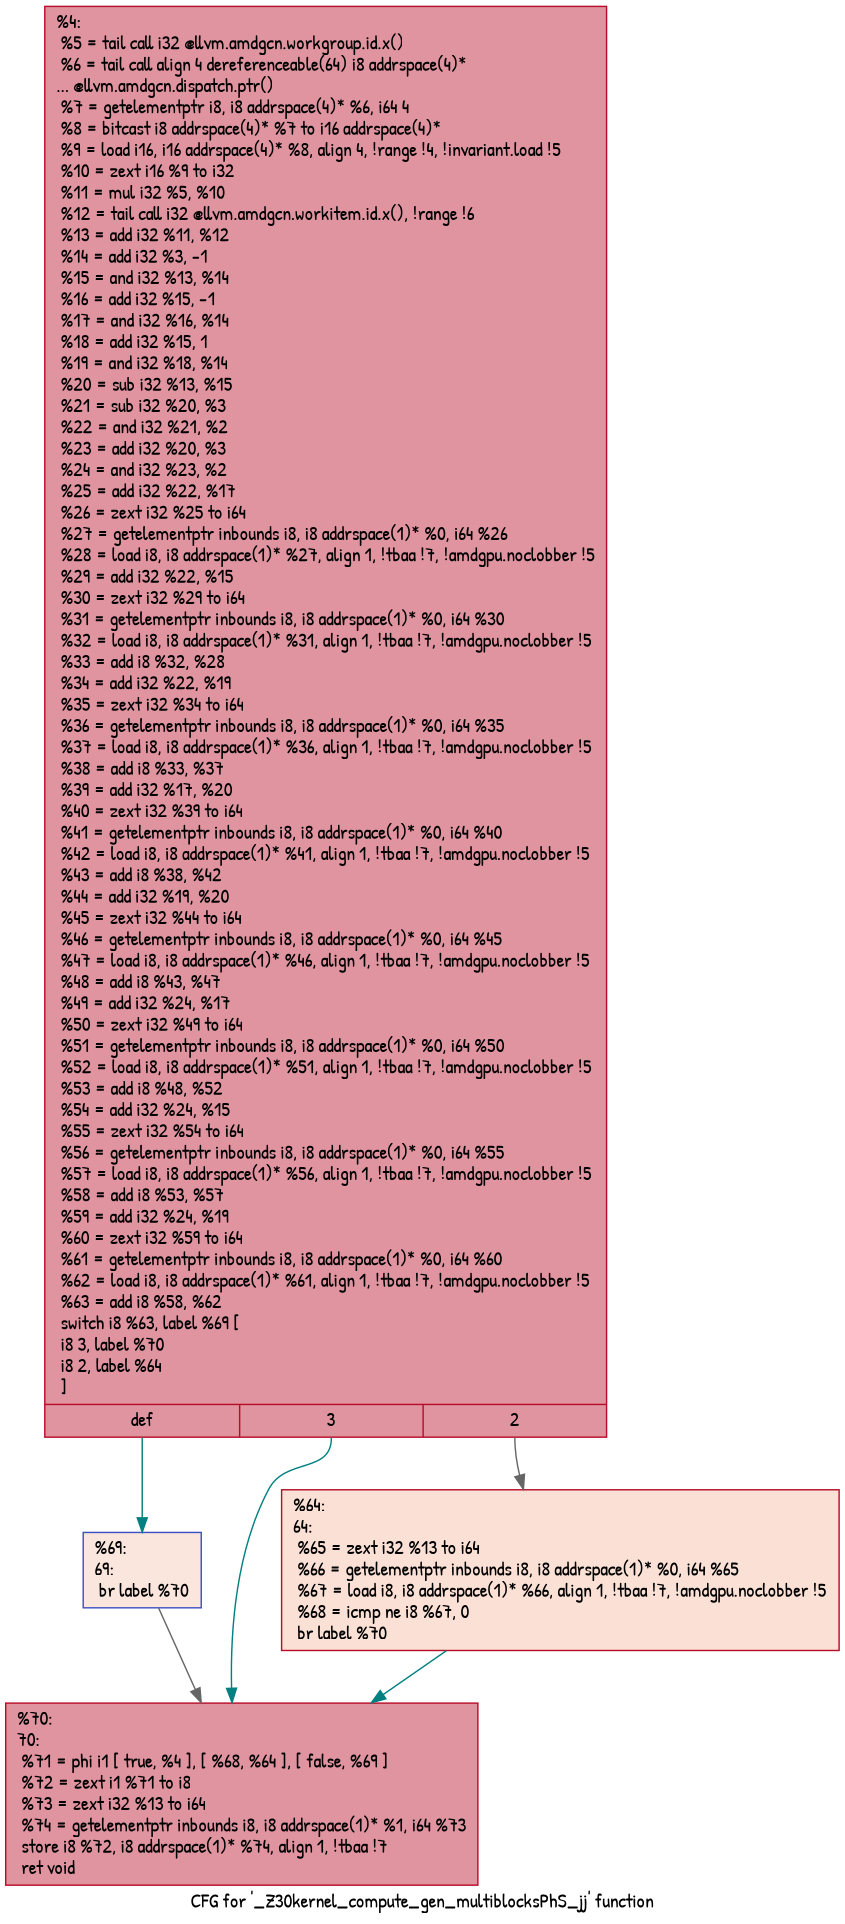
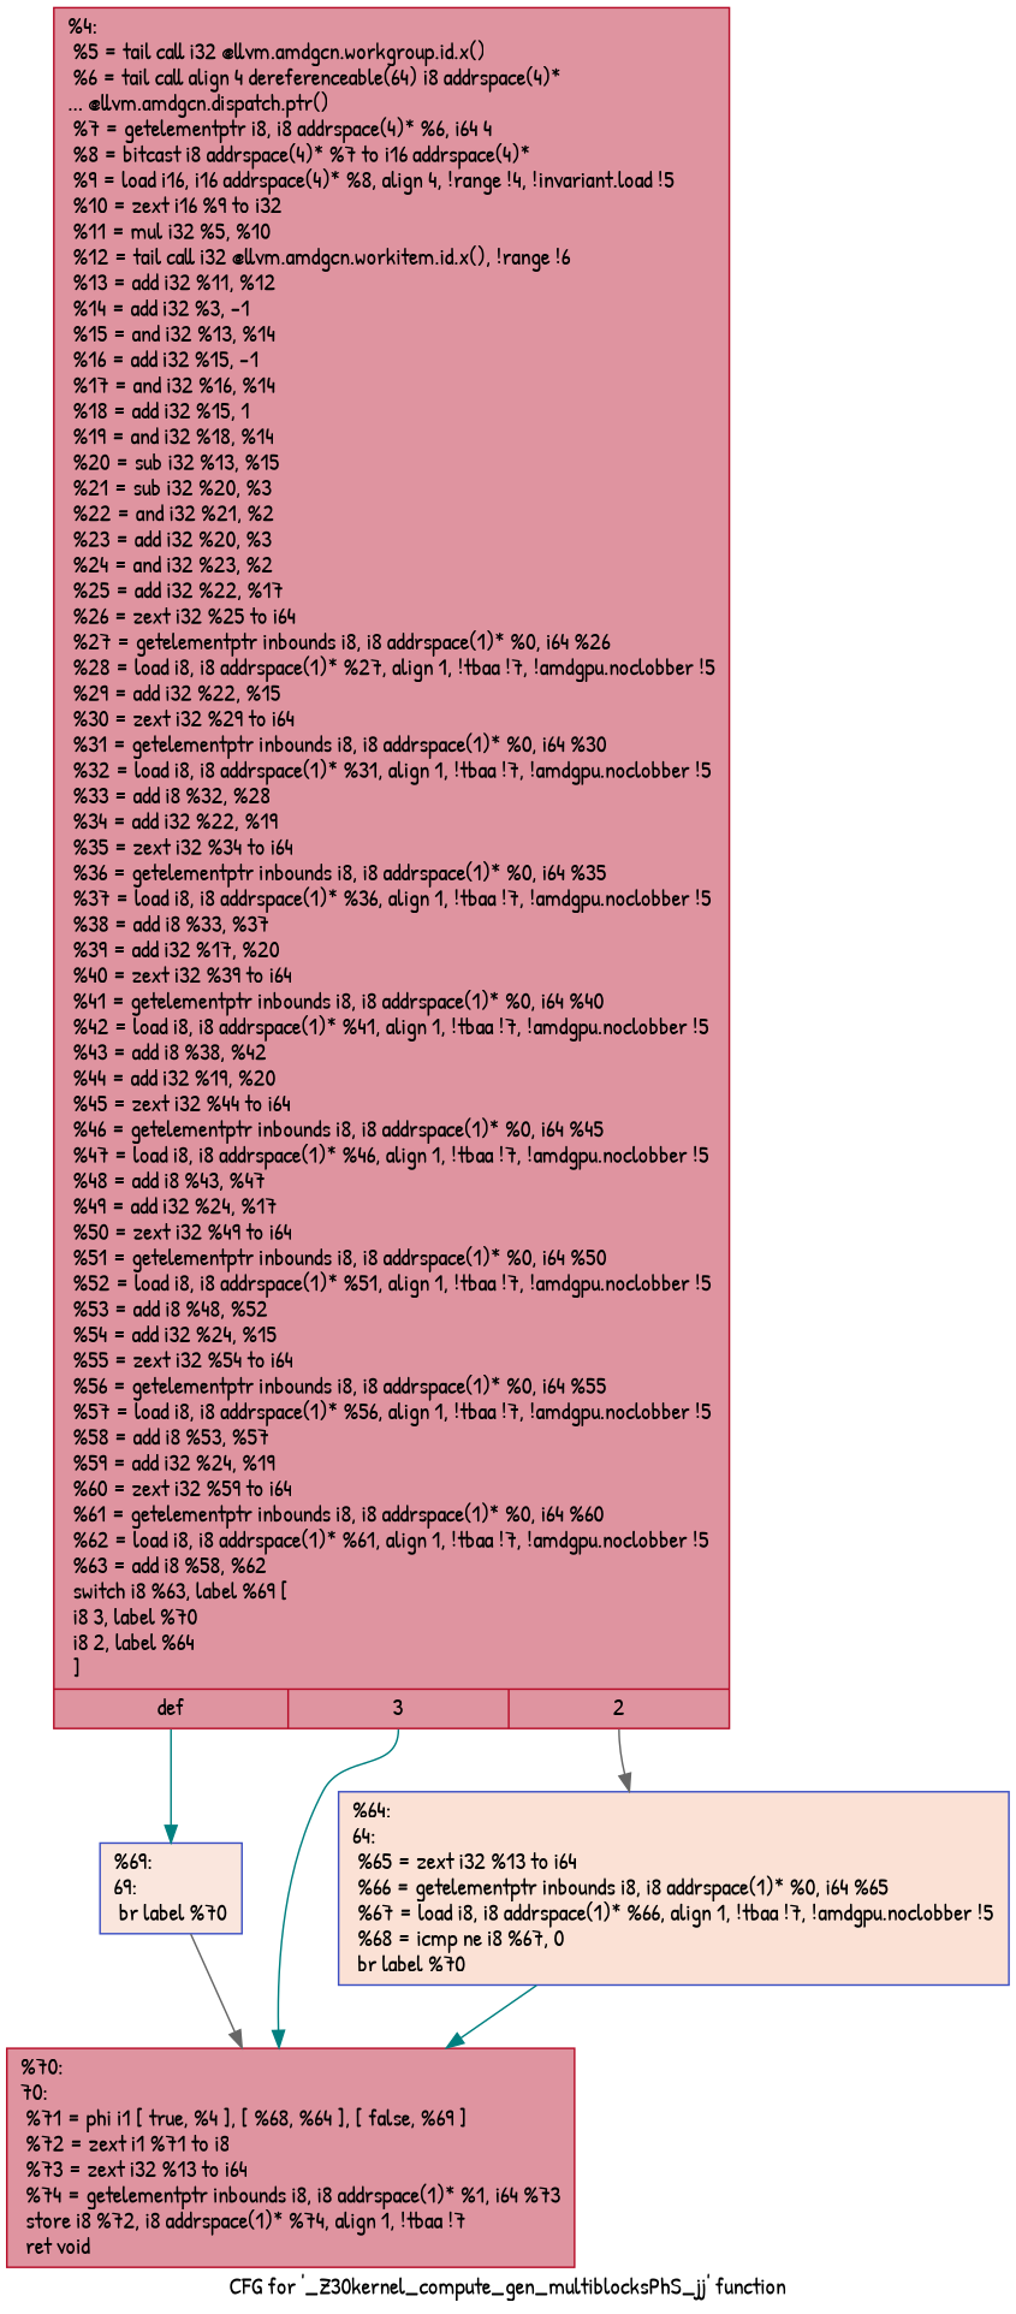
  digraph {
    label="CFG for '_Z30kernel_compute_gen_multiblocksPhS_jj' function"
    fontname="Patrick Hand"
    node [color="#b70d28ff" fillcolor="#b70d2870" shape=record style=filled fontname="Patrick Hand"]
    edge [color=teal fontname="Patrick Hand"]
    n1 [label="{%4:\l  %5 = tail call i32 @llvm.amdgcn.workgroup.id.x()\l  %6 = tail call align 4 dereferenceable(64) i8 addrspace(4)*\l... @llvm.amdgcn.dispatch.ptr()\l  %7 = getelementptr i8, i8 addrspace(4)* %6, i64 4\l  %8 = bitcast i8 addrspace(4)* %7 to i16 addrspace(4)*\l  %9 = load i16, i16 addrspace(4)* %8, align 4, !range !4, !invariant.load !5\l  %10 = zext i16 %9 to i32\l  %11 = mul i32 %5, %10\l  %12 = tail call i32 @llvm.amdgcn.workitem.id.x(), !range !6\l  %13 = add i32 %11, %12\l  %14 = add i32 %3, -1\l  %15 = and i32 %13, %14\l  %16 = add i32 %15, -1\l  %17 = and i32 %16, %14\l  %18 = add i32 %15, 1\l  %19 = and i32 %18, %14\l  %20 = sub i32 %13, %15\l  %21 = sub i32 %20, %3\l  %22 = and i32 %21, %2\l  %23 = add i32 %20, %3\l  %24 = and i32 %23, %2\l  %25 = add i32 %22, %17\l  %26 = zext i32 %25 to i64\l  %27 = getelementptr inbounds i8, i8 addrspace(1)* %0, i64 %26\l  %28 = load i8, i8 addrspace(1)* %27, align 1, !tbaa !7, !amdgpu.noclobber !5\l  %29 = add i32 %22, %15\l  %30 = zext i32 %29 to i64\l  %31 = getelementptr inbounds i8, i8 addrspace(1)* %0, i64 %30\l  %32 = load i8, i8 addrspace(1)* %31, align 1, !tbaa !7, !amdgpu.noclobber !5\l  %33 = add i8 %32, %28\l  %34 = add i32 %22, %19\l  %35 = zext i32 %34 to i64\l  %36 = getelementptr inbounds i8, i8 addrspace(1)* %0, i64 %35\l  %37 = load i8, i8 addrspace(1)* %36, align 1, !tbaa !7, !amdgpu.noclobber !5\l  %38 = add i8 %33, %37\l  %39 = add i32 %17, %20\l  %40 = zext i32 %39 to i64\l  %41 = getelementptr inbounds i8, i8 addrspace(1)* %0, i64 %40\l  %42 = load i8, i8 addrspace(1)* %41, align 1, !tbaa !7, !amdgpu.noclobber !5\l  %43 = add i8 %38, %42\l  %44 = add i32 %19, %20\l  %45 = zext i32 %44 to i64\l  %46 = getelementptr inbounds i8, i8 addrspace(1)* %0, i64 %45\l  %47 = load i8, i8 addrspace(1)* %46, align 1, !tbaa !7, !amdgpu.noclobber !5\l  %48 = add i8 %43, %47\l  %49 = add i32 %24, %17\l  %50 = zext i32 %49 to i64\l  %51 = getelementptr inbounds i8, i8 addrspace(1)* %0, i64 %50\l  %52 = load i8, i8 addrspace(1)* %51, align 1, !tbaa !7, !amdgpu.noclobber !5\l  %53 = add i8 %48, %52\l  %54 = add i32 %24, %15\l  %55 = zext i32 %54 to i64\l  %56 = getelementptr inbounds i8, i8 addrspace(1)* %0, i64 %55\l  %57 = load i8, i8 addrspace(1)* %56, align 1, !tbaa !7, !amdgpu.noclobber !5\l  %58 = add i8 %53, %57\l  %59 = add i32 %24, %19\l  %60 = zext i32 %59 to i64\l  %61 = getelementptr inbounds i8, i8 addrspace(1)* %0, i64 %60\l  %62 = load i8, i8 addrspace(1)* %61, align 1, !tbaa !7, !amdgpu.noclobber !5\l  %63 = add i8 %58, %62\l  switch i8 %63, label %69 [\l    i8 3, label %70\l    i8 2, label %64\l  ]\l|{<s0>def|<s1>3|<s2>2}}"]
    n2 [color="#3d50c3ff" fillcolor="#f3c7b170" label="{%69:\l69:                                               \l  br label %70\l}"]
    n3 [label="{%70:\l70:                                               \l  %71 = phi i1 [ true, %4 ], [ %68, %64 ], [ false, %69 ]\l  %72 = zext i1 %71 to i8\l  %73 = zext i32 %13 to i64\l  %74 = getelementptr inbounds i8, i8 addrspace(1)* %1, i64 %73\l  store i8 %72, i8 addrspace(1)* %74, align 1, !tbaa !7\l  ret void\l}"]
-   n4 [fillcolor="#f7bca170" label="{%64:\l64:                                               \l  %65 = zext i32 %13 to i64\l  %66 = getelementptr inbounds i8, i8 addrspace(1)* %0, i64 %65\l  %67 = load i8, i8 addrspace(1)* %66, align 1, !tbaa !7, !amdgpu.noclobber !5\l  %68 = icmp ne i8 %67, 0\l  br label %70\l}"]
+   n4 [color="#3d50c3ff" fillcolor="#f7bca170" label="{%64:\l64:                                               \l  %65 = zext i32 %13 to i64\l  %66 = getelementptr inbounds i8, i8 addrspace(1)* %0, i64 %65\l  %67 = load i8, i8 addrspace(1)* %66, align 1, !tbaa !7, !amdgpu.noclobber !5\l  %68 = icmp ne i8 %67, 0\l  br label %70\l}"]
    n1 -> n2 [tailport=s0]
    n1 -> n3 [tailport=s1]
    n1 -> n4 [tailport=s2 color=gray40]
    n2 -> n3 [color=gray40]
    n4 -> n3
  }
